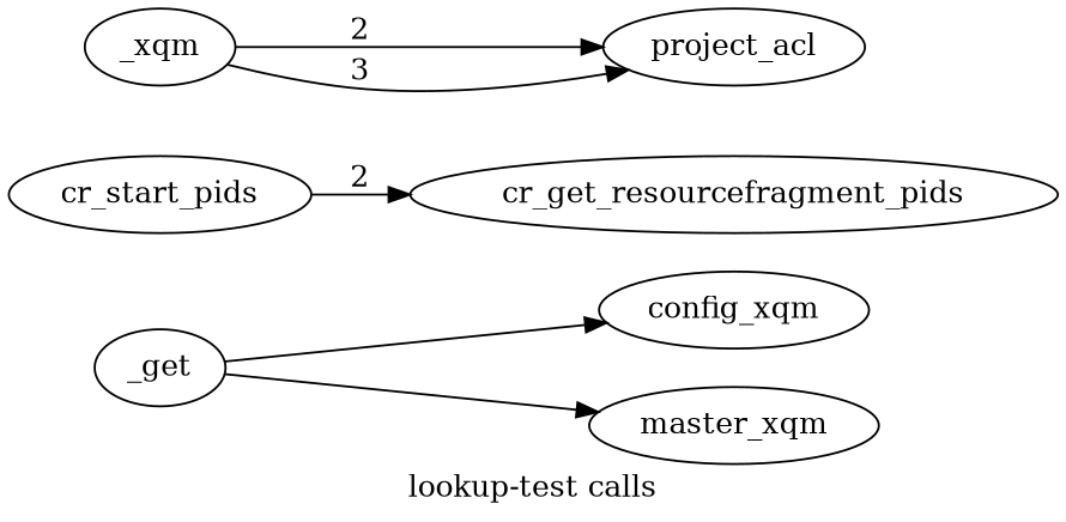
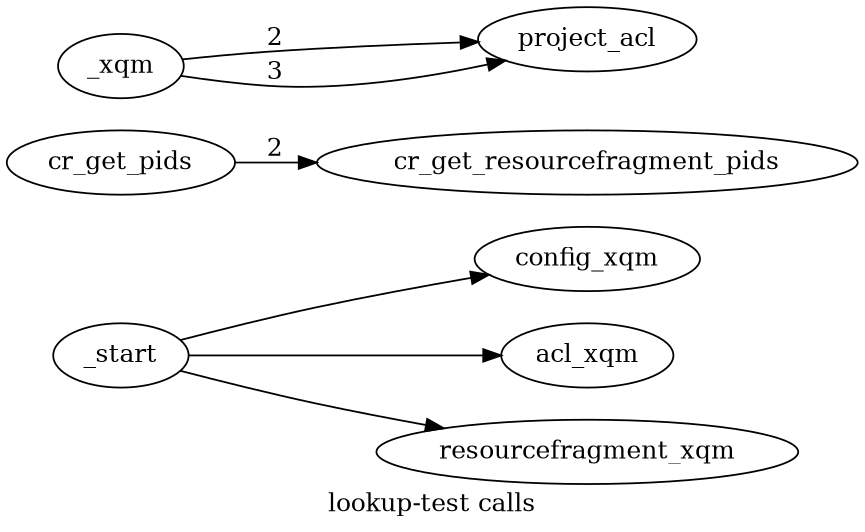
  digraph {
    label="lookup-test calls"
    rankdir=LR
-   _start [label=_get]
+   _start
    config_xqm
-   master_xqm
-   cr_get_pids [label=cr_start_pids]
+   master_xqm [label=acl_xqm]
+   resourcefragment_xqm
+   cr_get_pids
    cr_get_resourcefragment_pids
    n7 [label=_xqm]
    project_acl
    _start -> config_xqm
    _start -> master_xqm
+   _start -> resourcefragment_xqm
    cr_get_pids -> cr_get_resourcefragment_pids [label=2]
    n7 -> project_acl [label=2]
    n7 -> project_acl [label=3]
  }
